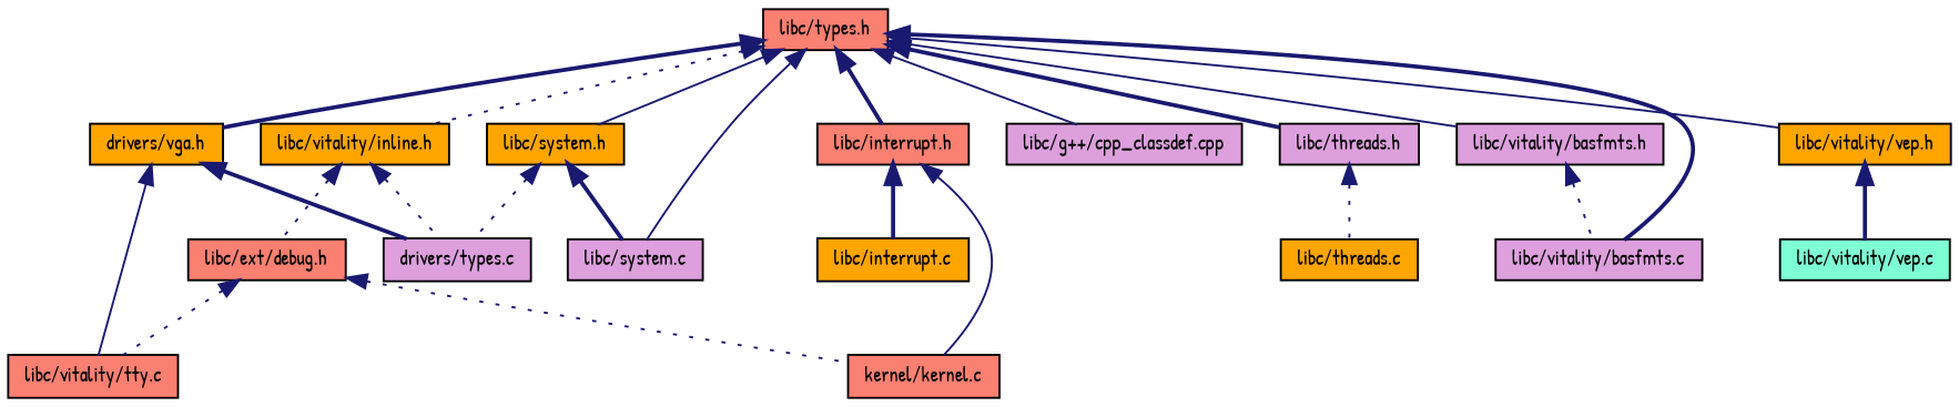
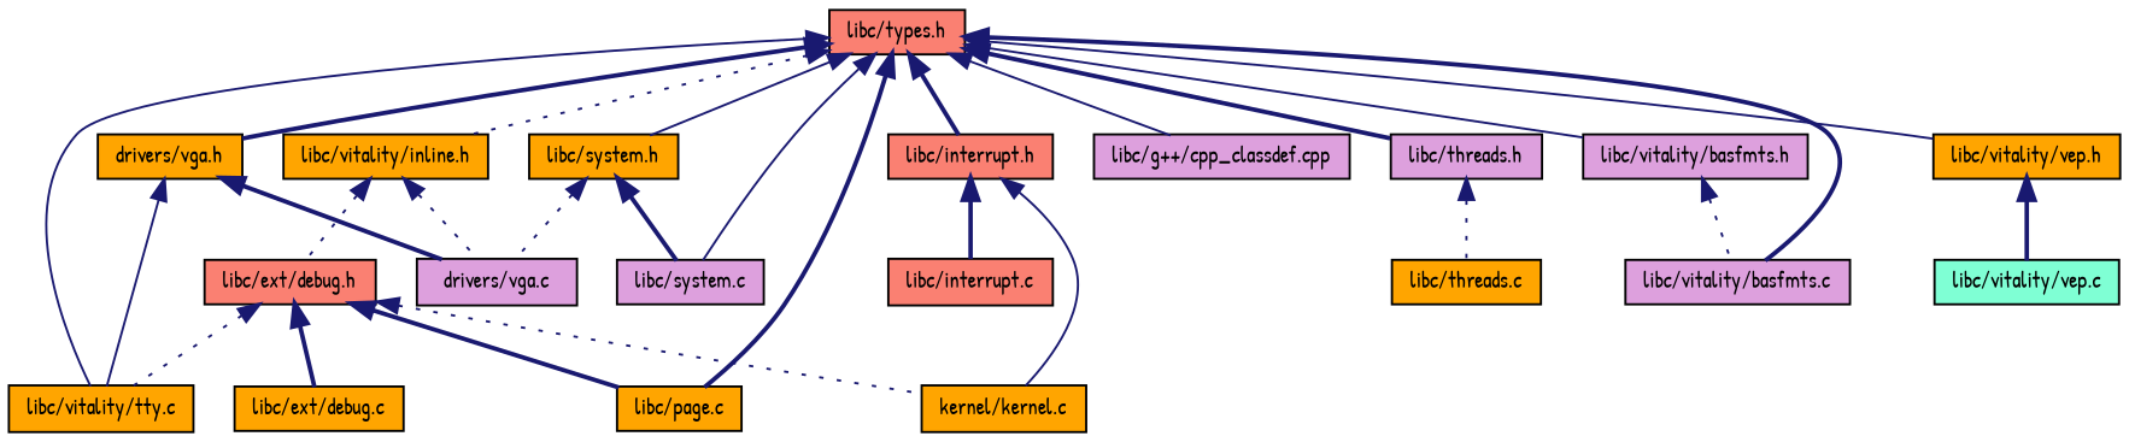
  digraph {
    fontname="Patrick Hand"
    node [color=black fillcolor=orange fontname="Patrick Hand" fontsize=10 shape=record style=filled]
    edge [color=midnightblue dir=back fontname="Patrick Hand" fontsize=10 labelfontname=Helvetica labelfontsize=10 style=bold]
    n1 [fillcolor=salmon fontcolor=black height=0.2 label="libc/types.h" width=0.4]
    n2 [height=0.2 label="drivers/vga.h" width=0.4]
-   n3 [fillcolor=salmon height=0.2 label="libc/vitality/tty.c" width=0.4]
+   n3 [height=0.2 label="libc/vitality/tty.c" width=0.4]
    n4 [height=0.2 label="libc/system.h" width=0.4]
    n5 [fillcolor=plum height=0.2 label="libc/system.c" width=0.4]
    n6 [height=0.2 label="libc/vitality/inline.h" width=0.4]
+   n7 [height=0.2 label="libc/page.c" width=0.4]
    n8 [fillcolor=salmon height=0.2 label="libc/interrupt.h" width=0.4]
    n9 [fillcolor=plum height=0.2 label="libc/g++/cpp_classdef.cpp" width=0.4]
    n10 [fillcolor=plum height=0.2 label="libc/threads.h" width=0.4]
    n11 [fillcolor=plum height=0.2 label="libc/vitality/basfmts.h" width=0.4]
    n12 [fillcolor=plum height=0.2 label="libc/vitality/basfmts.c" width=0.4]
    n13 [height=0.2 label="libc/vitality/vep.h" width=0.4]
-   n14 [fillcolor=plum height=0.2 label="drivers/types.c" width=0.4]
+   n14 [fillcolor=plum height=0.2 label="drivers/vga.c" width=0.4]
    n15 [fillcolor=salmon height=0.2 label="libc/ext/debug.h" width=0.4]
-   n16 [fillcolor=salmon height=0.2 label="kernel/kernel.c" width=0.4]
-   n17 [height=0.2 label="libc/interrupt.c" width=0.4]
+   n16 [height=0.2 label="kernel/kernel.c" width=0.4]
+   n17 [fillcolor=salmon height=0.2 label="libc/interrupt.c" width=0.4]
    n18 [height=0.2 label="libc/threads.c" width=0.4]
    n19 [fillcolor=aquamarine height=0.2 label="libc/vitality/vep.c" width=0.4]
+   n20 [height=0.2 label="libc/ext/debug.c" width=0.4]
    n1 -> n2
+   n1 -> n3 [style=solid]
    n1 -> n4 [style=solid]
    n1 -> n5 [style=solid]
    n1 -> n6 [style=dotted]
+   n1 -> n7
    n1 -> n8
    n1 -> n9 [style=solid]
    n1 -> n10
    n1 -> n11 [style=solid]
    n1 -> n12
    n1 -> n13 [style=solid]
    n2 -> n3 [style=solid]
    n2 -> n14
    n4 -> n5
    n4 -> n14 [style=dotted]
    n6 -> n14 [style=dotted]
    n6 -> n15 [style=dotted]
    n8 -> n16 [style=solid]
    n8 -> n17
    n10 -> n18 [style=dotted]
    n11 -> n12 [style=dotted]
    n13 -> n19
    n15 -> n3 [style=dotted]
+   n15 -> n7
    n15 -> n16 [style=dotted]
+   n15 -> n20
  }
